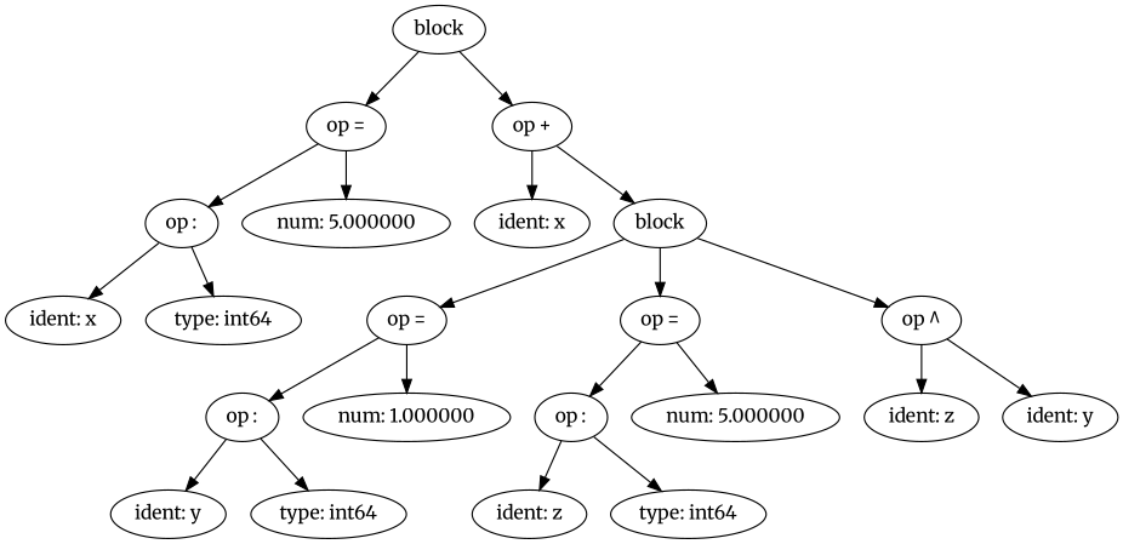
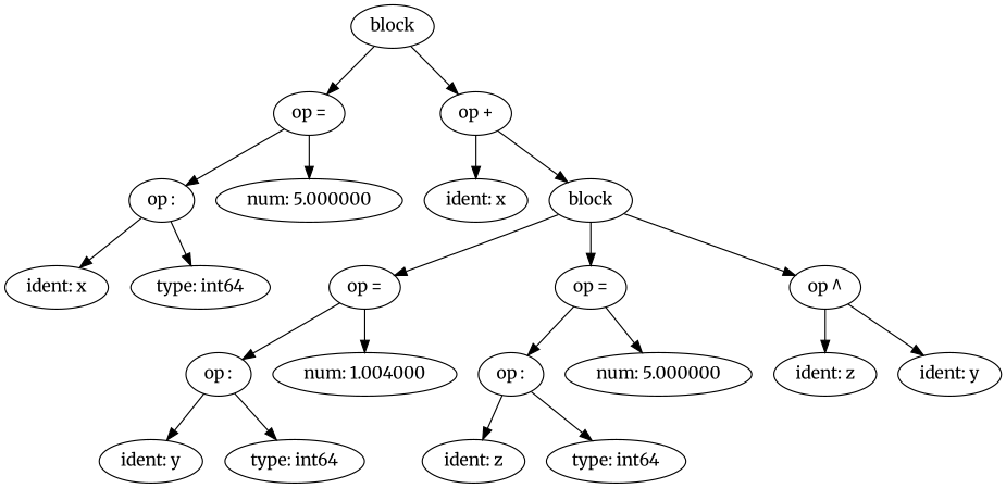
  digraph {
    fontname=Merriweather
    node [fontname=Merriweather]
    edge [fontname=Merriweather]
    n1 [label=block]
    n2 [label="op ="]
    n3 [label="op +"]
    n4 [label="ident: x"]
    n5 [label="op :"]
    n6 [label="type: int64"]
    n7 [label="num: 5.000000"]
    n8 [label="ident: x"]
    n9 [label=block]
    n10 [label="op ="]
    n11 [label="op ="]
    n12 [label="op ^"]
    n13 [label="ident: y"]
    n14 [label="op :"]
    n15 [label="type: int64"]
-   n16 [label="num: 1.000000"]
+   n16 [label="num: 1.004000"]
    n17 [label="ident: z"]
    n18 [label="op :"]
    n19 [label="type: int64"]
    n20 [label="num: 5.000000"]
    n21 [label="ident: z"]
    n22 [label="ident: y"]
    n1 -> n2
    n1 -> n3
    n2 -> n5
    n2 -> n7
    n3 -> n8
    n3 -> n9
    n5 -> n4
    n5 -> n6
    n9 -> n10
    n9 -> n11
    n9 -> n12
    n10 -> n14
    n10 -> n16
    n11 -> n18
    n11 -> n20
    n12 -> n21
    n12 -> n22
    n14 -> n13
    n14 -> n15
    n18 -> n17
    n18 -> n19
  }
